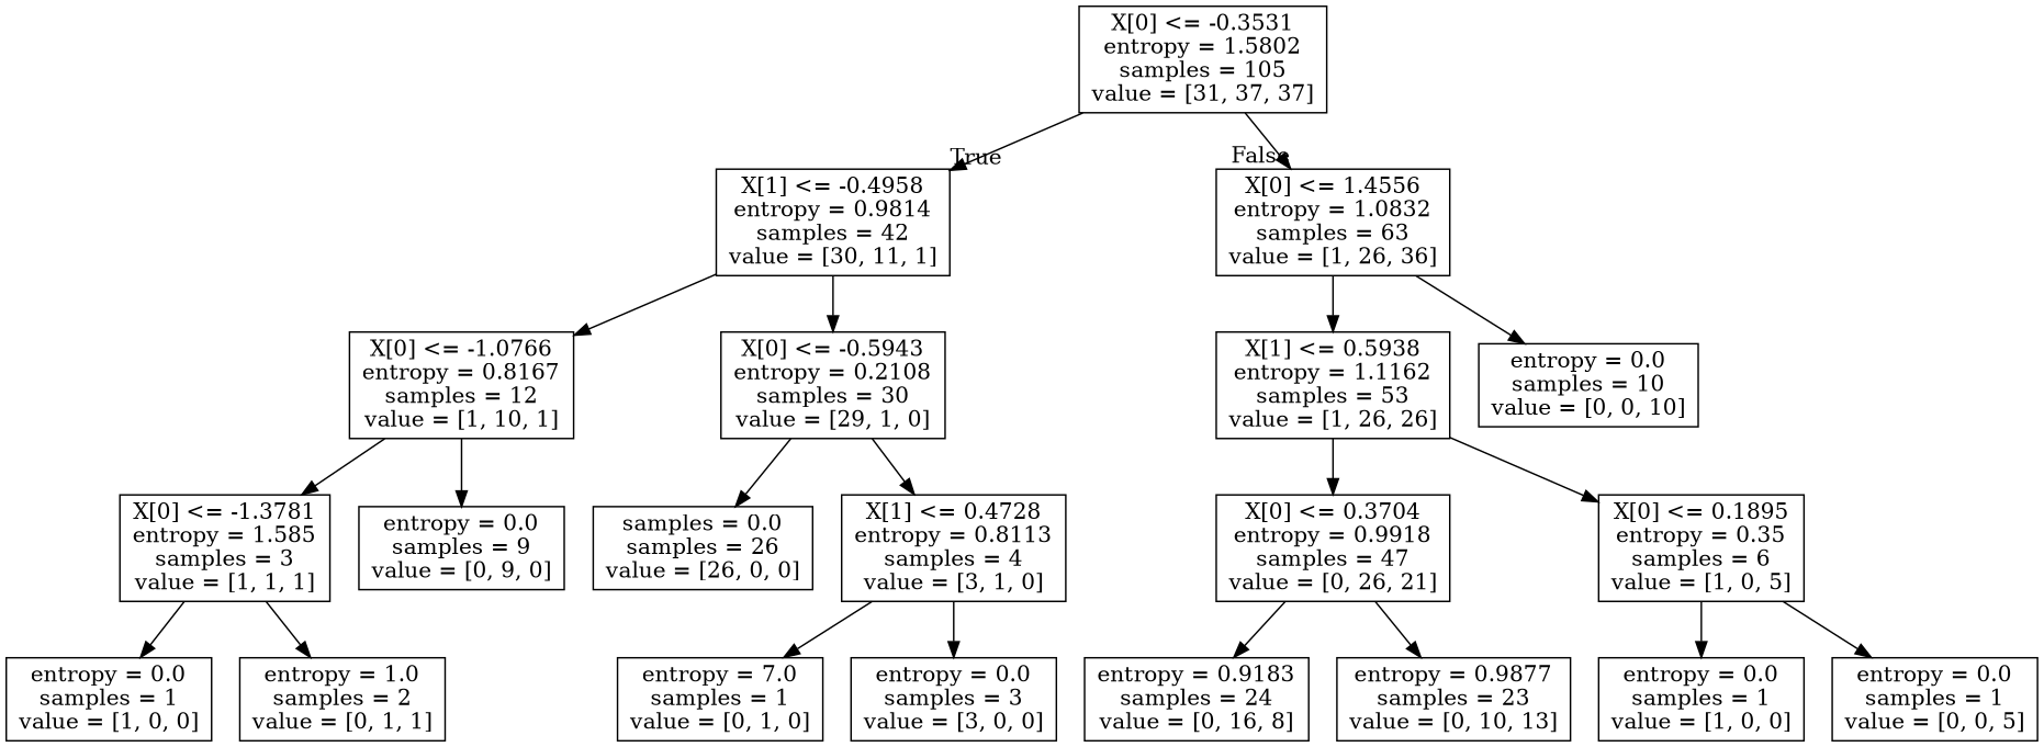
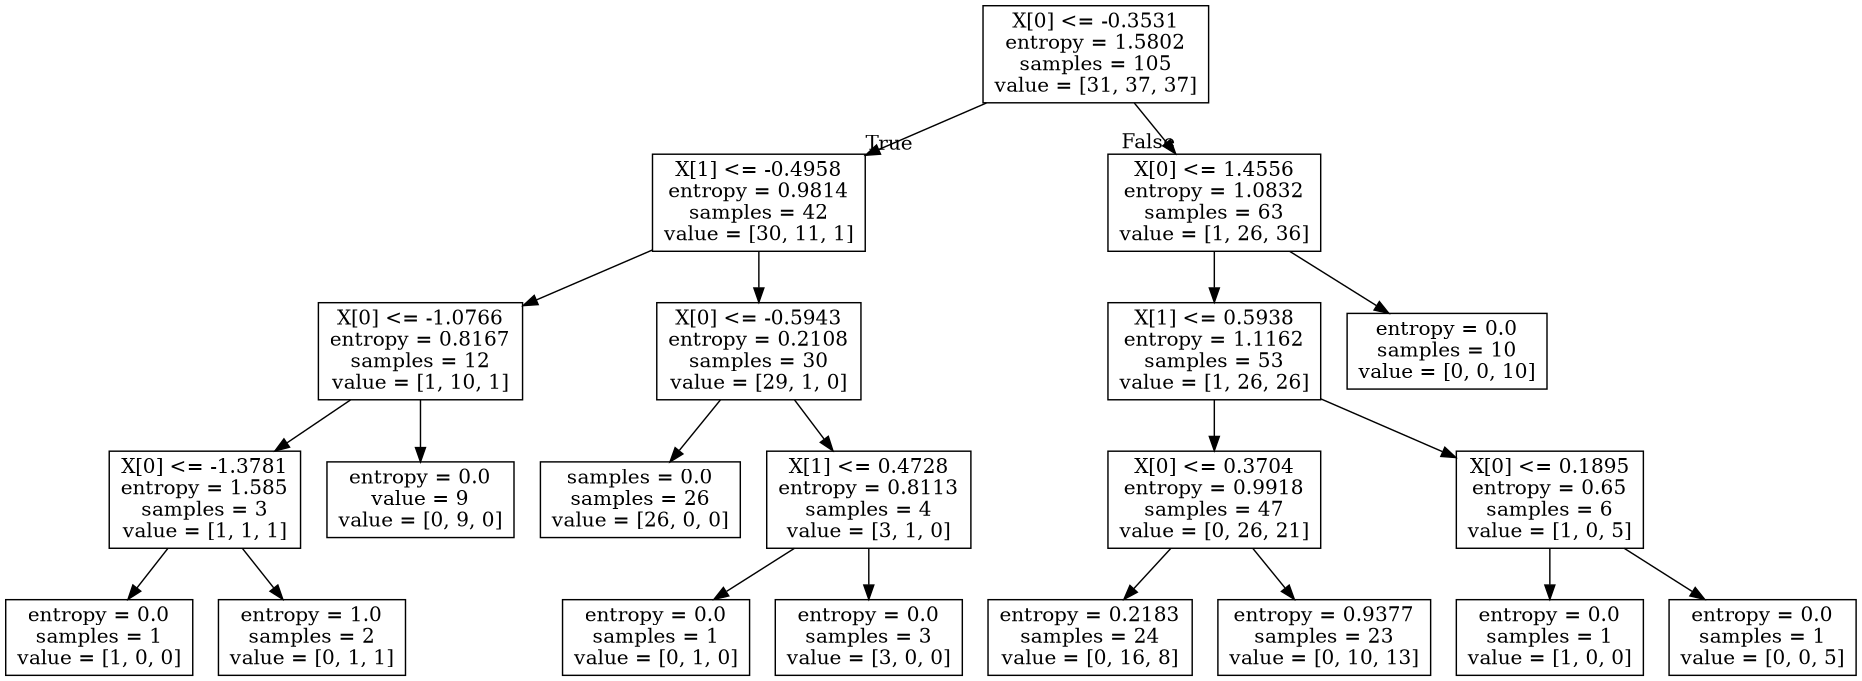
  digraph {
    node [shape=box]
    n1 [label="X[0] <= -0.3531\nentropy = 1.5802\nsamples = 105\nvalue = [31, 37, 37]"]
    n2 [label="X[1] <= -0.4958\nentropy = 0.9814\nsamples = 42\nvalue = [30, 11, 1]"]
    n3 [label="X[0] <= 1.4556\nentropy = 1.0832\nsamples = 63\nvalue = [1, 26, 36]"]
    n4 [label="X[0] <= -1.0766\nentropy = 0.8167\nsamples = 12\nvalue = [1, 10, 1]"]
    n5 [label="X[0] <= -0.5943\nentropy = 0.2108\nsamples = 30\nvalue = [29, 1, 0]"]
    n6 [label="X[1] <= 0.5938\nentropy = 1.1162\nsamples = 53\nvalue = [1, 26, 26]"]
    n7 [label="entropy = 0.0\nsamples = 10\nvalue = [0, 0, 10]"]
    n8 [label="X[0] <= -1.3781\nentropy = 1.585\nsamples = 3\nvalue = [1, 1, 1]"]
-   n9 [label="entropy = 0.0\nsamples = 9\nvalue = [0, 9, 0]"]
+   n9 [label="entropy = 0.0\nvalue = 9\nvalue = [0, 9, 0]"]
    n10 [label="samples = 0.0\nsamples = 26\nvalue = [26, 0, 0]"]
    n11 [label="X[1] <= 0.4728\nentropy = 0.8113\nsamples = 4\nvalue = [3, 1, 0]"]
    n12 [label="entropy = 0.0\nsamples = 1\nvalue = [1, 0, 0]"]
    n13 [label="entropy = 1.0\nsamples = 2\nvalue = [0, 1, 1]"]
-   n14 [label="entropy = 7.0\nsamples = 1\nvalue = [0, 1, 0]"]
+   n14 [label="entropy = 0.0\nsamples = 1\nvalue = [0, 1, 0]"]
    n15 [label="entropy = 0.0\nsamples = 3\nvalue = [3, 0, 0]"]
    n16 [label="X[0] <= 0.3704\nentropy = 0.9918\nsamples = 47\nvalue = [0, 26, 21]"]
-   n17 [label="X[0] <= 0.1895\nentropy = 0.35\nsamples = 6\nvalue = [1, 0, 5]"]
-   n18 [label="entropy = 0.9183\nsamples = 24\nvalue = [0, 16, 8]"]
-   n19 [label="entropy = 0.9877\nsamples = 23\nvalue = [0, 10, 13]"]
+   n17 [label="X[0] <= 0.1895\nentropy = 0.65\nsamples = 6\nvalue = [1, 0, 5]"]
+   n18 [label="entropy = 0.2183\nsamples = 24\nvalue = [0, 16, 8]"]
+   n19 [label="entropy = 0.9377\nsamples = 23\nvalue = [0, 10, 13]"]
    n20 [label="entropy = 0.0\nsamples = 1\nvalue = [1, 0, 0]"]
    n21 [label="entropy = 0.0\nsamples = 1\nvalue = [0, 0, 5]"]
    n1 -> n2 [headlabel=True labelangle=45 labeldistance=2.5]
    n1 -> n3 [headlabel=False labelangle=-45 labeldistance=2.5]
    n2 -> n4
    n2 -> n5
    n3 -> n6
    n3 -> n7
    n4 -> n8
    n4 -> n9
    n5 -> n10
    n5 -> n11
    n6 -> n16
    n6 -> n17
    n8 -> n12
    n8 -> n13
    n11 -> n14
    n11 -> n15
    n16 -> n18
    n16 -> n19
    n17 -> n20
    n17 -> n21
  }
